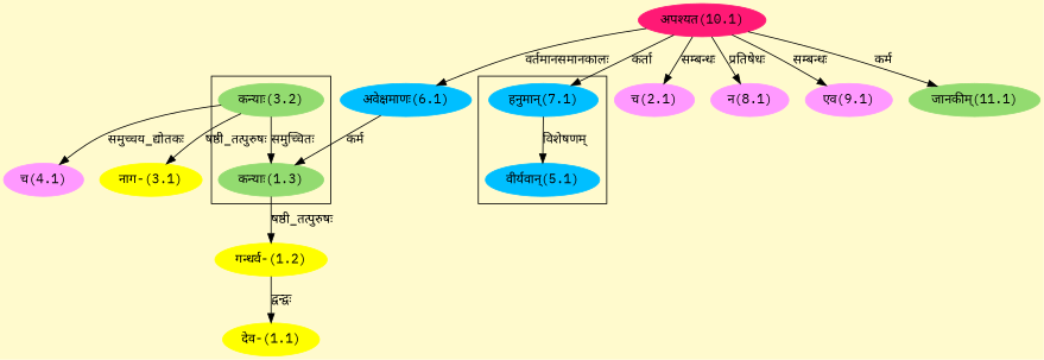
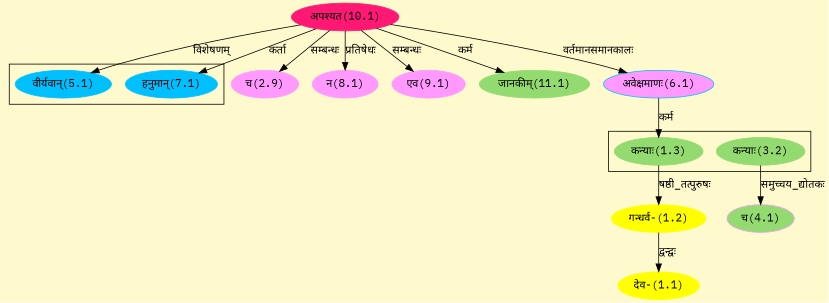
  digraph {
    bgcolor=lemonchiffon1
    compound=true
    fontname="IBM Plex Mono"
    rankdir=BT
    node [color="#FF99FF" fontname="IBM Plex Mono" style=filled]
    edge [dir=back fontname="IBM Plex Mono"]
    n1 [color="#93DB70" label="कन्याः(1.3)"]
    n2 [color="#93DB70" label="कन्याः(3.2)"]
    n3 [color="#00BFFF" label="वीर्यवान्(5.1)"]
    n4 [color="#00BFFF" label="हनुमान्(7.1)"]
-   n5 [color="#00BFFF" label="अवेक्षमाणः(6.1)"]
+   n5 [color="#00BFFF" label="अवेक्षमाणः(6.1)" fillcolor="#FF99FF"]
    n6 [color="#FF1975" label="अपश्यत(10.1)"]
    n7 [color="#FFFF00" label="देव-(1.1)"]
    n8 [color="#FFFF00" label="गन्धर्व-(1.2)"]
-   n9 [label="च(2.1)"]
-   n10 [color="#FFFF00" label="नाग-(3.1)"]
-   n11 [label="च(4.1)"]
+   n9 [label="च(2.9)"]
+   n11 [label="च(4.1)" fillcolor="#93DB70"]
    n12 [label="न(8.1)"]
    n13 [label="एव(9.1)"]
    n14 [color="#93DB70" label="जानकीम्(11.1)"]
    subgraph cluster_1 {
      n1
      n2
    }
    subgraph cluster_2 {
      n3
      n4
    }
-   n1 -> n2 [label="समुच्चितः"]
    n1 -> n5 [label="कर्म"]
-   n3 -> n4 [label="विशेषणम्"]
+   n3 -> n6 [label="विशेषणम्"]
    n4 -> n6 [label="कर्ता"]
    n5 -> n6 [label="वर्तमानसमानकालः"]
    n7 -> n8 [label="द्वन्द्वः"]
    n8 -> n1 [label="षष्ठी_तत्पुरुषः"]
    n9 -> n6 [label="सम्बन्धः"]
-   n10 -> n2 [label="षष्ठी_तत्पुरुषः"]
    n11 -> n2 [label="समुच्चय_द्योतकः"]
    n12 -> n6 [label="प्रतिषेधः"]
    n13 -> n6 [label="सम्बन्धः"]
    n14 -> n6 [label="कर्म"]
  }
